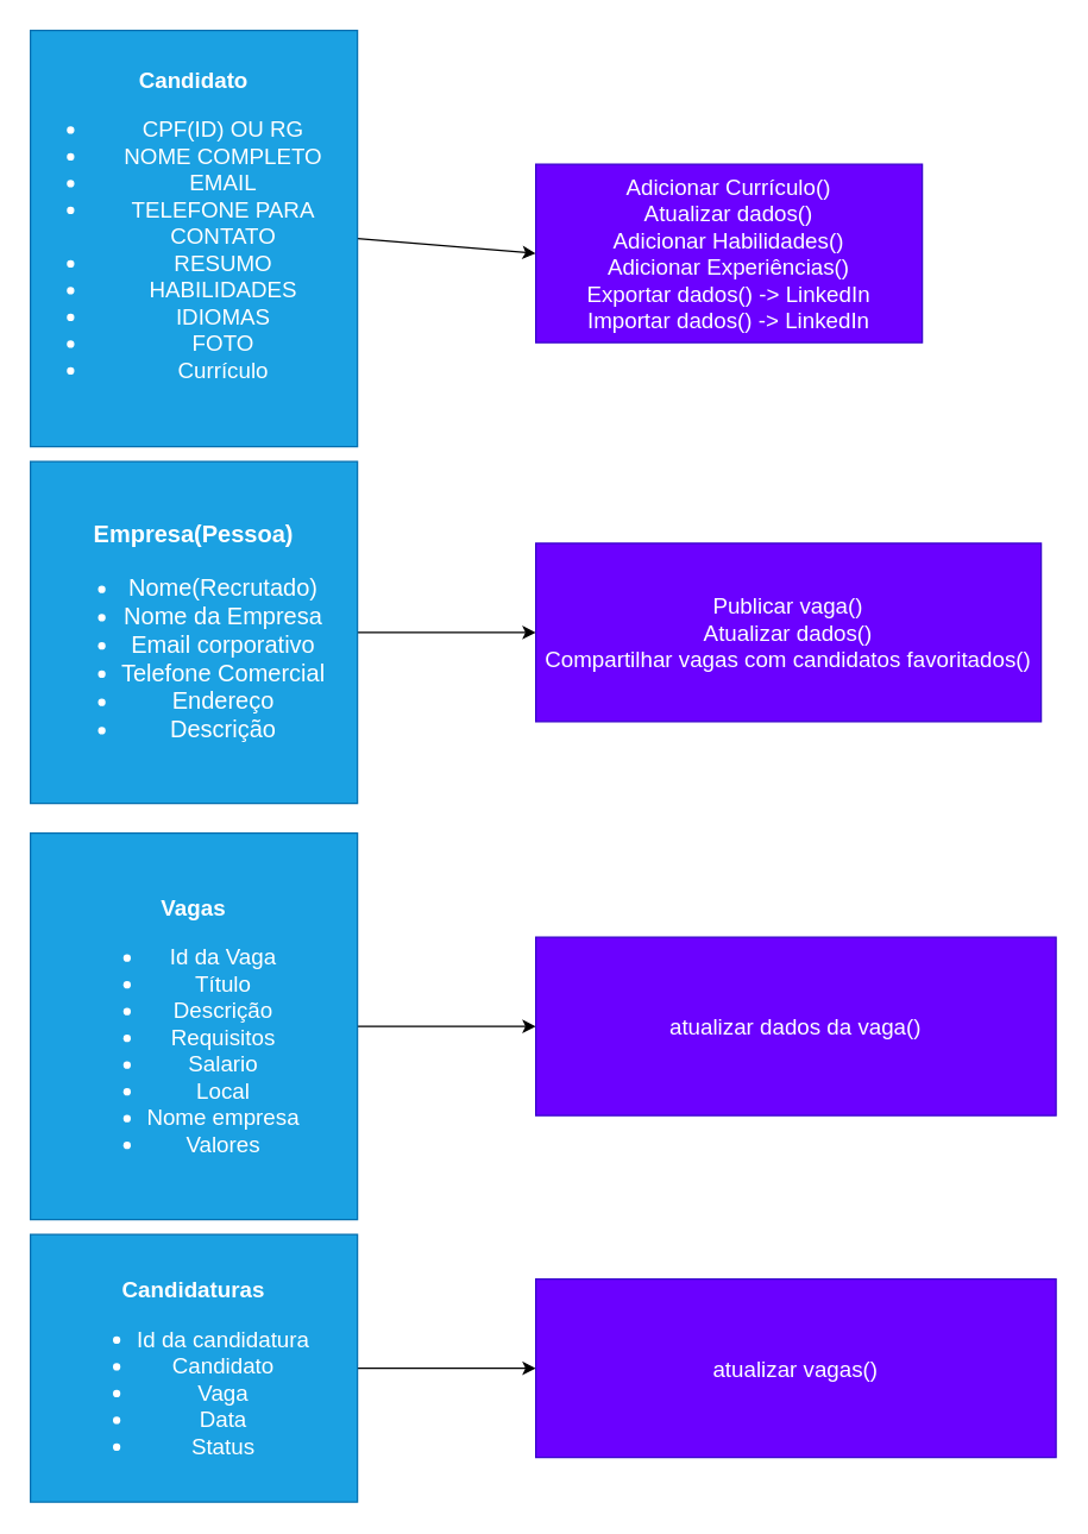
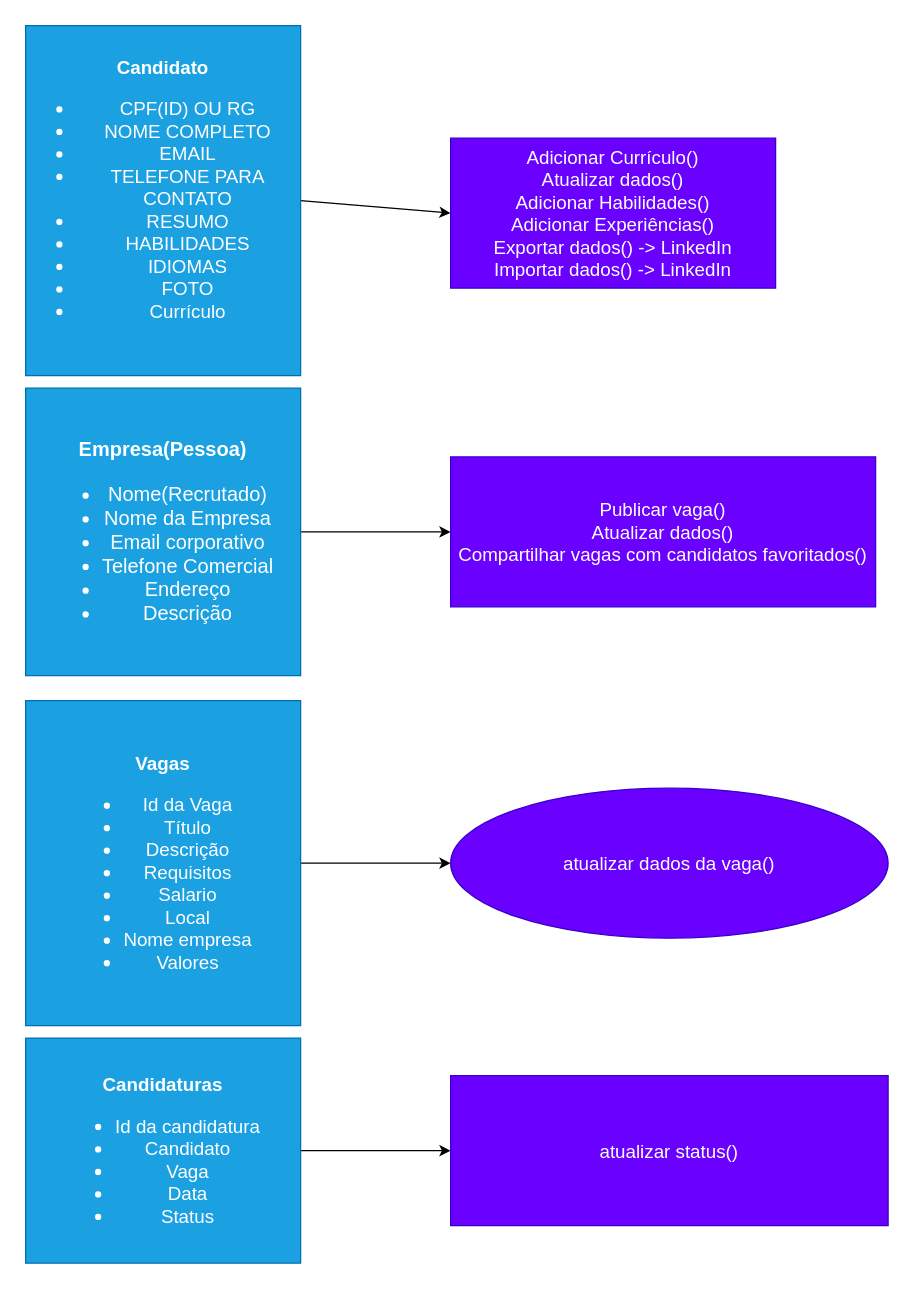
  <mxCell id="0" />
  <mxCell id="1" parent="0" />
  <mxCell id="2" style="edgeStyle=none;html=1;exitX=1;exitY=0.5;exitDx=0;exitDy=0;fontSize=14;entryX=0;entryY=0.5;entryDx=0;entryDy=0;" parent="1" source="3" target="10" edge="1"><mxGeometry relative="1" as="geometry"><mxPoint x="360" y="85.087" as="targetPoint" /></mxGeometry></mxCell>
  <mxCell id="3" value="&lt;h3 style=&quot;font-size: 15px;&quot;&gt;&lt;font style=&quot;font-size: 15px;&quot;&gt;Candidato&lt;/font&gt;&lt;/h3&gt;&lt;div style=&quot;font-size: 15px;&quot;&gt;&lt;ul&gt;&lt;li&gt;&lt;font style=&quot;font-size: 15px;&quot;&gt;CPF(ID) OU RG&lt;/font&gt;&lt;/li&gt;&lt;li&gt;&lt;font style=&quot;font-size: 15px;&quot;&gt;NOME COMPLETO&lt;/font&gt;&lt;/li&gt;&lt;li&gt;&lt;font style=&quot;font-size: 15px;&quot;&gt;EMAIL&lt;/font&gt;&lt;/li&gt;&lt;li&gt;&lt;font style=&quot;font-size: 15px;&quot;&gt;TELEFONE PARA CONTATO&lt;/font&gt;&lt;/li&gt;&lt;li&gt;&lt;font style=&quot;font-size: 15px;&quot;&gt;RESUMO&lt;/font&gt;&lt;/li&gt;&lt;li&gt;&lt;font style=&quot;font-size: 15px;&quot;&gt;HABILIDADES&lt;/font&gt;&lt;/li&gt;&lt;li&gt;&lt;font style=&quot;font-size: 15px;&quot;&gt;IDIOMAS&lt;/font&gt;&lt;/li&gt;&lt;li&gt;&lt;font style=&quot;font-size: 15px;&quot;&gt;FOTO&lt;/font&gt;&lt;/li&gt;&lt;li&gt;&lt;font style=&quot;font-size: 15px;&quot;&gt;Currículo&lt;/font&gt;&lt;/li&gt;&lt;/ul&gt;&lt;/div&gt;&lt;div style=&quot;font-size: 15px;&quot;&gt;&lt;br&gt;&lt;/div&gt;" style="whiteSpace=wrap;html=1;fillColor=#1ba1e2;fontColor=#ffffff;strokeColor=#006EAF;" parent="1" vertex="1"><mxGeometry x="20" y="20" width="220" height="280" as="geometry" /></mxCell>
  <mxCell id="4" style="edgeStyle=none;html=1;fontSize=14;entryX=0;entryY=0.5;entryDx=0;entryDy=0;" parent="1" source="5" target="11" edge="1"><mxGeometry relative="1" as="geometry"><mxPoint x="360" y="345" as="targetPoint" /></mxGeometry></mxCell>
  <mxCell id="5" value="&lt;h3 style=&quot;font-size: 16px;&quot;&gt;&lt;font style=&quot;font-size: 16px;&quot;&gt;Empresa(Pessoa)&lt;/font&gt;&lt;/h3&gt;&lt;div style=&quot;font-size: 16px;&quot;&gt;&lt;ul style=&quot;&quot;&gt;&lt;li style=&quot;&quot;&gt;&lt;font style=&quot;font-size: 16px;&quot;&gt;Nome(Recrutado)&lt;/font&gt;&lt;/li&gt;&lt;li style=&quot;&quot;&gt;&lt;font style=&quot;font-size: 16px;&quot;&gt;Nome da Empresa&lt;/font&gt;&lt;/li&gt;&lt;li style=&quot;&quot;&gt;&lt;font style=&quot;font-size: 16px;&quot;&gt;Email corporativo&lt;/font&gt;&lt;/li&gt;&lt;li style=&quot;&quot;&gt;&lt;font style=&quot;font-size: 16px;&quot;&gt;Telefone Comercial&lt;/font&gt;&lt;/li&gt;&lt;li style=&quot;&quot;&gt;&lt;font style=&quot;font-size: 16px;&quot;&gt;Endereço&lt;/font&gt;&lt;/li&gt;&lt;li style=&quot;&quot;&gt;&lt;font style=&quot;font-size: 16px;&quot;&gt;Descrição&lt;/font&gt;&lt;/li&gt;&lt;/ul&gt;&lt;/div&gt;" style="whiteSpace=wrap;html=1;fillColor=#1ba1e2;fontColor=#ffffff;strokeColor=#006EAF;" parent="1" vertex="1"><mxGeometry x="20" y="310" width="220" height="230" as="geometry" /></mxCell>
  <mxCell id="6" style="edgeStyle=none;html=1;" edge="1" parent="1" source="7" target="12"><mxGeometry relative="1" as="geometry" /></mxCell>
  <mxCell id="7" value="&lt;h3 style=&quot;font-size: 15px;&quot;&gt;&lt;font style=&quot;font-size: 15px;&quot;&gt;Vagas&lt;/font&gt;&lt;/h3&gt;&lt;div style=&quot;font-size: 15px;&quot;&gt;&lt;ul&gt;&lt;li&gt;&lt;font style=&quot;font-size: 15px;&quot;&gt;Id da Vaga&lt;/font&gt;&lt;/li&gt;&lt;li&gt;&lt;font style=&quot;font-size: 15px;&quot;&gt;Título&lt;/font&gt;&lt;/li&gt;&lt;li&gt;&lt;font style=&quot;font-size: 15px;&quot;&gt;Descrição&lt;/font&gt;&lt;/li&gt;&lt;li&gt;&lt;font style=&quot;font-size: 15px;&quot;&gt;Requisitos&lt;/font&gt;&lt;/li&gt;&lt;li&gt;&lt;font style=&quot;font-size: 15px;&quot;&gt;Salario&lt;/font&gt;&lt;/li&gt;&lt;li&gt;&lt;font style=&quot;font-size: 15px;&quot;&gt;Local&lt;/font&gt;&lt;/li&gt;&lt;li&gt;&lt;font style=&quot;font-size: 15px;&quot;&gt;Nome empresa&lt;/font&gt;&lt;/li&gt;&lt;li&gt;&lt;font style=&quot;font-size: 15px;&quot;&gt;Valores&lt;/font&gt;&lt;/li&gt;&lt;/ul&gt;&lt;/div&gt;" style="whiteSpace=wrap;html=1;fillColor=#1ba1e2;fontColor=#ffffff;strokeColor=#006EAF;" parent="1" vertex="1"><mxGeometry x="20" y="560" width="220" height="260" as="geometry" /></mxCell>
  <mxCell id="8" style="edgeStyle=none;html=1;fontSize=14;" parent="1" source="9" target="13" edge="1"><mxGeometry relative="1" as="geometry" /></mxCell>
  <mxCell id="9" value="&lt;h3 style=&quot;font-size: 15px;&quot;&gt;&lt;font style=&quot;font-size: 15px;&quot;&gt;Candidaturas&lt;/font&gt;&lt;/h3&gt;&lt;div style=&quot;font-size: 15px;&quot;&gt;&lt;ul&gt;&lt;li&gt;&lt;font style=&quot;font-size: 15px;&quot;&gt;Id da candidatura&lt;/font&gt;&lt;/li&gt;&lt;li&gt;&lt;font style=&quot;font-size: 15px;&quot;&gt;Candidato&lt;/font&gt;&lt;/li&gt;&lt;li&gt;&lt;font style=&quot;font-size: 15px;&quot;&gt;Vaga&lt;/font&gt;&lt;/li&gt;&lt;li&gt;&lt;font style=&quot;font-size: 15px;&quot;&gt;Data&lt;/font&gt;&lt;/li&gt;&lt;li&gt;&lt;font style=&quot;font-size: 15px;&quot;&gt;Status&lt;/font&gt;&lt;/li&gt;&lt;/ul&gt;&lt;/div&gt;" style="whiteSpace=wrap;html=1;fillColor=#1ba1e2;fontColor=#ffffff;strokeColor=#006EAF;" parent="1" vertex="1"><mxGeometry x="20" y="830" width="220" height="180" as="geometry" /></mxCell>
  <mxCell id="10" value="&lt;font style=&quot;font-size: 15px;&quot;&gt;Adicionar Currículo()&lt;br&gt;Atualizar dados()&lt;br&gt;Adicionar Habilidades()&lt;br&gt;Adicionar Experiências()&lt;br&gt;Exportar dados() -&amp;gt; LinkedIn&lt;br&gt;Importar dados() -&amp;gt; LinkedIn&lt;br&gt;&lt;/font&gt;" style="whiteSpace=wrap;html=1;fontSize=14;fillColor=#6a00ff;fontColor=#ffffff;strokeColor=#3700CC;" parent="1" vertex="1"><mxGeometry x="360" y="110" width="260" height="120" as="geometry" /></mxCell>
  <mxCell id="11" value="&lt;font style=&quot;font-size: 15px;&quot;&gt;Publicar vaga()&lt;br&gt;Atualizar dados()&lt;br&gt;Compartilhar vagas com candidatos favoritados()&lt;br&gt;&lt;/font&gt;" style="whiteSpace=wrap;html=1;fontSize=14;fillColor=#6a00ff;fontColor=#ffffff;strokeColor=#3700CC;" parent="1" vertex="1"><mxGeometry x="360" y="365" width="340" height="120" as="geometry" /></mxCell>
- <mxCell id="12" value="&lt;font style=&quot;font-size: 15px;&quot;&gt;atualizar dados da vaga()&lt;/font&gt;" style="whiteSpace=wrap;html=1;fontSize=14;fillColor=#6a00ff;fontColor=#ffffff;strokeColor=#3700CC;" parent="1" vertex="1"><mxGeometry x="360" y="630" width="350" height="120" as="geometry" /></mxCell>
- <mxCell id="13" value="&lt;font style=&quot;font-size: 15px;&quot;&gt;atualizar vagas()&lt;/font&gt;" style="whiteSpace=wrap;html=1;fontSize=14;fillColor=#6a00ff;fontColor=#ffffff;strokeColor=#3700CC;" parent="1" vertex="1"><mxGeometry x="360" y="860" width="350" height="120" as="geometry" /></mxCell>
+ <mxCell id="12" value="&lt;font style=&quot;font-size: 15px;&quot;&gt;atualizar dados da vaga()&lt;/font&gt;" style="ellipse;whiteSpace=wrap;html=1;fontSize=14;fillColor=#6a00ff;fontColor=#ffffff;strokeColor=#3700CC;" parent="1" vertex="1"><mxGeometry x="360" y="630" width="350" height="120" as="geometry" /></mxCell>
+ <mxCell id="13" value="&lt;font style=&quot;font-size: 15px;&quot;&gt;atualizar status()&lt;/font&gt;" style="whiteSpace=wrap;html=1;fontSize=14;fillColor=#6a00ff;fontColor=#ffffff;strokeColor=#3700CC;" parent="1" vertex="1"><mxGeometry x="360" y="860" width="350" height="120" as="geometry" /></mxCell>
